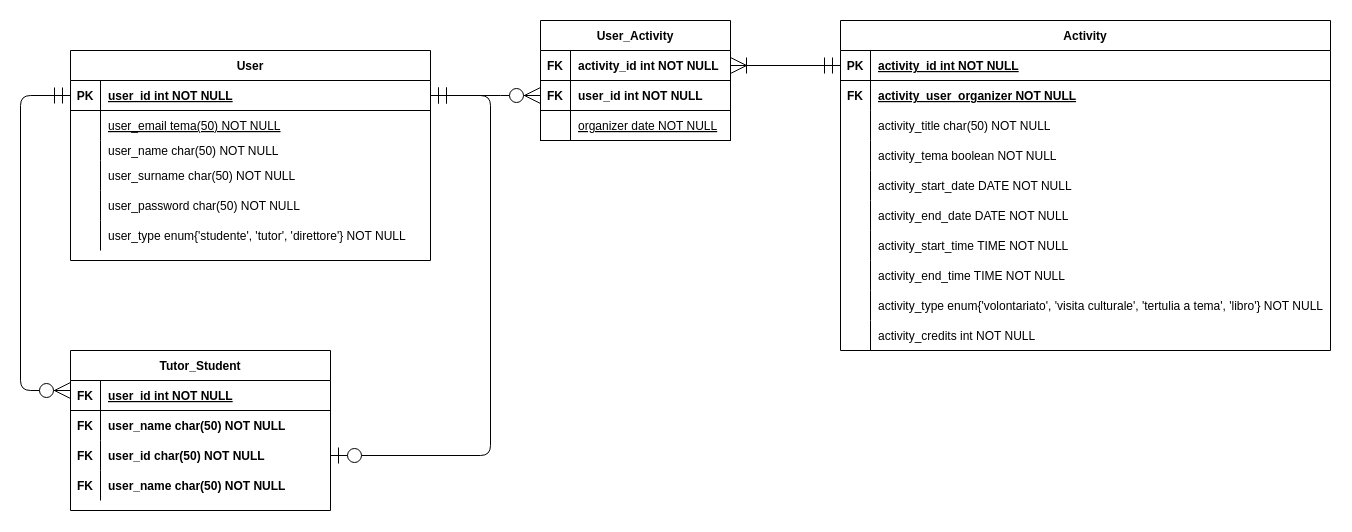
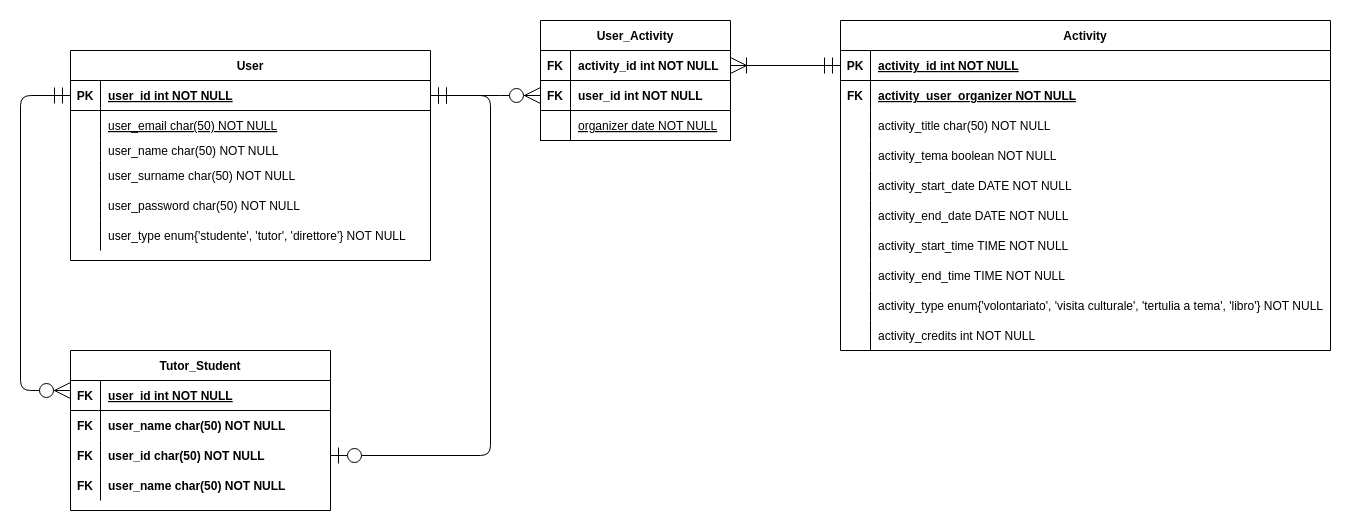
  <mxCell id="0" />
  <mxCell id="1" parent="0" />
  <mxCell id="2" value="Activity" style="shape=table;startSize=30;container=1;collapsible=1;childLayout=tableLayout;fixedRows=1;rowLines=0;fontStyle=1;align=center;resizeLast=1;hachureGap=4;pointerEvents=0;" parent="1" vertex="1"><mxGeometry x="840" y="20" width="490" height="330" as="geometry" /></mxCell>
  <mxCell id="3" value="" style="shape=partialRectangle;collapsible=0;dropTarget=0;pointerEvents=0;fillColor=none;top=0;left=0;bottom=1;right=0;points=[[0,0.5],[1,0.5]];portConstraint=eastwest;fontStyle=0" parent="2" vertex="1"><mxGeometry y="30" width="490" height="30" as="geometry" /></mxCell>
  <mxCell id="4" value="PK" style="shape=partialRectangle;connectable=0;fillColor=none;top=0;left=0;bottom=0;right=0;fontStyle=1;overflow=hidden;" parent="3" vertex="1"><mxGeometry width="30" height="30" as="geometry"><mxRectangle width="30" height="30" as="alternateBounds" /></mxGeometry></mxCell>
  <mxCell id="5" value="activity_id int NOT NULL" style="shape=partialRectangle;connectable=0;fillColor=none;top=0;left=0;bottom=0;right=0;align=left;spacingLeft=6;fontStyle=5;overflow=hidden;" parent="3" vertex="1"><mxGeometry x="30" width="460" height="30" as="geometry"><mxRectangle width="460" height="30" as="alternateBounds" /></mxGeometry></mxCell>
  <mxCell id="6" value="" style="shape=partialRectangle;collapsible=0;dropTarget=0;pointerEvents=0;fillColor=none;top=0;left=0;bottom=0;right=0;points=[[0,0.5],[1,0.5]];portConstraint=eastwest;fontStyle=0" parent="2" vertex="1"><mxGeometry y="60" width="490" height="30" as="geometry" /></mxCell>
  <mxCell id="7" value="FK" style="shape=partialRectangle;connectable=0;fillColor=none;top=0;left=0;bottom=0;right=0;editable=1;overflow=hidden;fontStyle=1" parent="6" vertex="1"><mxGeometry width="30" height="30" as="geometry"><mxRectangle width="30" height="30" as="alternateBounds" /></mxGeometry></mxCell>
  <mxCell id="8" value="activity_user_organizer NOT NULL" style="shape=partialRectangle;connectable=0;fillColor=none;top=0;left=0;bottom=0;right=0;align=left;spacingLeft=6;overflow=hidden;fontStyle=5" parent="6" vertex="1"><mxGeometry x="30" width="460" height="30" as="geometry"><mxRectangle width="460" height="30" as="alternateBounds" /></mxGeometry></mxCell>
  <mxCell id="9" value="" style="shape=partialRectangle;collapsible=0;dropTarget=0;pointerEvents=0;fillColor=none;top=0;left=0;bottom=0;right=0;points=[[0,0.5],[1,0.5]];portConstraint=eastwest;fontStyle=0" parent="2" vertex="1"><mxGeometry y="90" width="490" height="30" as="geometry" /></mxCell>
  <mxCell id="10" value="" style="shape=partialRectangle;connectable=0;fillColor=none;top=0;left=0;bottom=0;right=0;editable=1;overflow=hidden;fontStyle=0" parent="9" vertex="1"><mxGeometry width="30" height="30" as="geometry"><mxRectangle width="30" height="30" as="alternateBounds" /></mxGeometry></mxCell>
  <mxCell id="11" value="activity_title char(50) NOT NULL" style="shape=partialRectangle;connectable=0;fillColor=none;top=0;left=0;bottom=0;right=0;align=left;spacingLeft=6;overflow=hidden;fontStyle=0" parent="9" vertex="1"><mxGeometry x="30" width="460" height="30" as="geometry"><mxRectangle width="460" height="30" as="alternateBounds" /></mxGeometry></mxCell>
  <mxCell id="12" value="" style="shape=partialRectangle;collapsible=0;dropTarget=0;pointerEvents=0;fillColor=none;top=0;left=0;bottom=0;right=0;points=[[0,0.5],[1,0.5]];portConstraint=eastwest;fontStyle=0" parent="2" vertex="1"><mxGeometry y="120" width="490" height="30" as="geometry" /></mxCell>
  <mxCell id="13" value="" style="shape=partialRectangle;connectable=0;fillColor=none;top=0;left=0;bottom=0;right=0;editable=1;overflow=hidden;fontStyle=0" parent="12" vertex="1"><mxGeometry width="30" height="30" as="geometry"><mxRectangle width="30" height="30" as="alternateBounds" /></mxGeometry></mxCell>
  <mxCell id="14" value="activity_tema boolean NOT NULL" style="shape=partialRectangle;connectable=0;fillColor=none;top=0;left=0;bottom=0;right=0;align=left;spacingLeft=6;overflow=hidden;fontStyle=0" parent="12" vertex="1"><mxGeometry x="30" width="460" height="30" as="geometry"><mxRectangle width="460" height="30" as="alternateBounds" /></mxGeometry></mxCell>
  <mxCell id="15" value="" style="shape=partialRectangle;collapsible=0;dropTarget=0;pointerEvents=0;fillColor=none;top=0;left=0;bottom=0;right=0;points=[[0,0.5],[1,0.5]];portConstraint=eastwest;fontStyle=0" parent="2" vertex="1"><mxGeometry y="150" width="490" height="30" as="geometry" /></mxCell>
  <mxCell id="16" value="" style="shape=partialRectangle;connectable=0;fillColor=none;top=0;left=0;bottom=0;right=0;editable=1;overflow=hidden;fontStyle=0" parent="15" vertex="1"><mxGeometry width="30" height="30" as="geometry"><mxRectangle width="30" height="30" as="alternateBounds" /></mxGeometry></mxCell>
  <mxCell id="17" value="activity_start_date DATE NOT NULL" style="shape=partialRectangle;connectable=0;fillColor=none;top=0;left=0;bottom=0;right=0;align=left;spacingLeft=6;overflow=hidden;fontStyle=0" parent="15" vertex="1"><mxGeometry x="30" width="460" height="30" as="geometry"><mxRectangle width="460" height="30" as="alternateBounds" /></mxGeometry></mxCell>
  <mxCell id="18" value="" style="shape=partialRectangle;collapsible=0;dropTarget=0;pointerEvents=0;fillColor=none;top=0;left=0;bottom=0;right=0;points=[[0,0.5],[1,0.5]];portConstraint=eastwest;fontStyle=0" parent="2" vertex="1"><mxGeometry y="180" width="490" height="30" as="geometry" /></mxCell>
  <mxCell id="19" value="" style="shape=partialRectangle;connectable=0;fillColor=none;top=0;left=0;bottom=0;right=0;editable=1;overflow=hidden;fontStyle=0" parent="18" vertex="1"><mxGeometry width="30" height="30" as="geometry"><mxRectangle width="30" height="30" as="alternateBounds" /></mxGeometry></mxCell>
  <mxCell id="20" value="activity_end_date DATE NOT NULL" style="shape=partialRectangle;connectable=0;fillColor=none;top=0;left=0;bottom=0;right=0;align=left;spacingLeft=6;overflow=hidden;fontStyle=0" parent="18" vertex="1"><mxGeometry x="30" width="460" height="30" as="geometry"><mxRectangle width="460" height="30" as="alternateBounds" /></mxGeometry></mxCell>
  <mxCell id="21" value="" style="shape=partialRectangle;collapsible=0;dropTarget=0;pointerEvents=0;fillColor=none;top=0;left=0;bottom=0;right=0;points=[[0,0.5],[1,0.5]];portConstraint=eastwest;fontStyle=0" parent="2" vertex="1"><mxGeometry y="210" width="490" height="30" as="geometry" /></mxCell>
  <mxCell id="22" value="" style="shape=partialRectangle;connectable=0;fillColor=none;top=0;left=0;bottom=0;right=0;editable=1;overflow=hidden;fontStyle=0" parent="21" vertex="1"><mxGeometry width="30" height="30" as="geometry"><mxRectangle width="30" height="30" as="alternateBounds" /></mxGeometry></mxCell>
  <mxCell id="23" value="activity_start_time TIME NOT NULL" style="shape=partialRectangle;connectable=0;fillColor=none;top=0;left=0;bottom=0;right=0;align=left;spacingLeft=6;overflow=hidden;fontStyle=0" parent="21" vertex="1"><mxGeometry x="30" width="460" height="30" as="geometry"><mxRectangle width="460" height="30" as="alternateBounds" /></mxGeometry></mxCell>
  <mxCell id="24" value="" style="shape=partialRectangle;collapsible=0;dropTarget=0;pointerEvents=0;fillColor=none;top=0;left=0;bottom=0;right=0;points=[[0,0.5],[1,0.5]];portConstraint=eastwest;fontStyle=0" parent="2" vertex="1"><mxGeometry y="240" width="490" height="30" as="geometry" /></mxCell>
  <mxCell id="25" value="" style="shape=partialRectangle;connectable=0;fillColor=none;top=0;left=0;bottom=0;right=0;editable=1;overflow=hidden;fontStyle=0" parent="24" vertex="1"><mxGeometry width="30" height="30" as="geometry"><mxRectangle width="30" height="30" as="alternateBounds" /></mxGeometry></mxCell>
  <mxCell id="26" value="activity_end_time TIME NOT NULL" style="shape=partialRectangle;connectable=0;fillColor=none;top=0;left=0;bottom=0;right=0;align=left;spacingLeft=6;overflow=hidden;fontStyle=0" parent="24" vertex="1"><mxGeometry x="30" width="460" height="30" as="geometry"><mxRectangle width="460" height="30" as="alternateBounds" /></mxGeometry></mxCell>
  <mxCell id="27" value="" style="shape=partialRectangle;collapsible=0;dropTarget=0;pointerEvents=0;fillColor=none;top=0;left=0;bottom=0;right=0;points=[[0,0.5],[1,0.5]];portConstraint=eastwest;fontStyle=0" parent="2" vertex="1"><mxGeometry y="270" width="490" height="30" as="geometry" /></mxCell>
  <mxCell id="28" value="" style="shape=partialRectangle;connectable=0;fillColor=none;top=0;left=0;bottom=0;right=0;editable=1;overflow=hidden;fontStyle=0" parent="27" vertex="1"><mxGeometry width="30" height="30" as="geometry"><mxRectangle width="30" height="30" as="alternateBounds" /></mxGeometry></mxCell>
  <mxCell id="29" value="activity_type enum{'volontariato', 'visita culturale', 'tertulia a tema', 'libro'} NOT NULL" style="shape=partialRectangle;connectable=0;fillColor=none;top=0;left=0;bottom=0;right=0;align=left;spacingLeft=6;overflow=hidden;fontStyle=0" parent="27" vertex="1"><mxGeometry x="30" width="460" height="30" as="geometry"><mxRectangle width="460" height="30" as="alternateBounds" /></mxGeometry></mxCell>
  <mxCell id="30" value="" style="shape=partialRectangle;collapsible=0;dropTarget=0;pointerEvents=0;fillColor=none;top=0;left=0;bottom=0;right=0;points=[[0,0.5],[1,0.5]];portConstraint=eastwest;fontStyle=0" parent="2" vertex="1"><mxGeometry y="300" width="490" height="30" as="geometry" /></mxCell>
  <mxCell id="31" value="" style="shape=partialRectangle;connectable=0;fillColor=none;top=0;left=0;bottom=0;right=0;editable=1;overflow=hidden;fontStyle=0" parent="30" vertex="1"><mxGeometry width="30" height="30" as="geometry"><mxRectangle width="30" height="30" as="alternateBounds" /></mxGeometry></mxCell>
  <mxCell id="32" value="activity_credits int NOT NULL" style="shape=partialRectangle;connectable=0;fillColor=none;top=0;left=0;bottom=0;right=0;align=left;spacingLeft=6;overflow=hidden;fontStyle=0" parent="30" vertex="1"><mxGeometry x="30" width="460" height="30" as="geometry"><mxRectangle width="460" height="30" as="alternateBounds" /></mxGeometry></mxCell>
  <mxCell id="33" value="Tutor_Student" style="shape=table;startSize=30;container=1;collapsible=1;childLayout=tableLayout;fixedRows=1;rowLines=0;fontStyle=1;align=center;resizeLast=1;hachureGap=4;pointerEvents=0;fillColor=none;" parent="1" vertex="1"><mxGeometry x="70" y="350" width="260" height="160" as="geometry" /></mxCell>
  <mxCell id="34" value="" style="shape=partialRectangle;collapsible=0;dropTarget=0;pointerEvents=0;fillColor=none;top=0;left=0;bottom=1;right=0;points=[[0,0.5],[1,0.5]];portConstraint=eastwest;" parent="33" vertex="1"><mxGeometry y="30" width="260" height="30" as="geometry" /></mxCell>
  <mxCell id="35" value="FK" style="shape=partialRectangle;connectable=0;fillColor=none;top=0;left=0;bottom=0;right=0;fontStyle=1;overflow=hidden;" parent="34" vertex="1"><mxGeometry width="30" height="30" as="geometry"><mxRectangle width="30" height="30" as="alternateBounds" /></mxGeometry></mxCell>
  <mxCell id="36" value="user_id int NOT NULL" style="shape=partialRectangle;connectable=0;fillColor=none;top=0;left=0;bottom=0;right=0;align=left;spacingLeft=6;fontStyle=5;overflow=hidden;" parent="34" vertex="1"><mxGeometry x="30" width="230" height="30" as="geometry"><mxRectangle width="230" height="30" as="alternateBounds" /></mxGeometry></mxCell>
  <mxCell id="37" value="" style="shape=partialRectangle;collapsible=0;dropTarget=0;pointerEvents=0;fillColor=none;top=0;left=0;bottom=0;right=0;points=[[0,0.5],[1,0.5]];portConstraint=eastwest;" parent="33" vertex="1"><mxGeometry y="60" width="260" height="30" as="geometry" /></mxCell>
  <mxCell id="38" value="FK" style="shape=partialRectangle;connectable=0;fillColor=none;top=0;left=0;bottom=0;right=0;editable=1;overflow=hidden;fontStyle=1" parent="37" vertex="1"><mxGeometry width="30" height="30" as="geometry"><mxRectangle width="30" height="30" as="alternateBounds" /></mxGeometry></mxCell>
  <mxCell id="39" value="user_name char(50) NOT NULL" style="shape=partialRectangle;connectable=0;fillColor=none;top=0;left=0;bottom=0;right=0;align=left;spacingLeft=6;overflow=hidden;fontStyle=1" parent="37" vertex="1"><mxGeometry x="30" width="230" height="30" as="geometry"><mxRectangle width="230" height="30" as="alternateBounds" /></mxGeometry></mxCell>
  <mxCell id="40" value="" style="shape=partialRectangle;collapsible=0;dropTarget=0;pointerEvents=0;fillColor=none;top=0;left=0;bottom=0;right=0;points=[[0,0.5],[1,0.5]];portConstraint=eastwest;" parent="33" vertex="1"><mxGeometry y="90" width="260" height="30" as="geometry" /></mxCell>
  <mxCell id="41" value="FK" style="shape=partialRectangle;connectable=0;fillColor=none;top=0;left=0;bottom=0;right=0;editable=1;overflow=hidden;fontStyle=1" parent="40" vertex="1"><mxGeometry width="30" height="30" as="geometry"><mxRectangle width="30" height="30" as="alternateBounds" /></mxGeometry></mxCell>
  <mxCell id="42" value="user_id char(50) NOT NULL" style="shape=partialRectangle;connectable=0;fillColor=none;top=0;left=0;bottom=0;right=0;align=left;spacingLeft=6;overflow=hidden;fontStyle=1" parent="40" vertex="1"><mxGeometry x="30" width="230" height="30" as="geometry"><mxRectangle width="230" height="30" as="alternateBounds" /></mxGeometry></mxCell>
  <mxCell id="43" value="" style="shape=partialRectangle;collapsible=0;dropTarget=0;pointerEvents=0;fillColor=none;top=0;left=0;bottom=0;right=0;points=[[0,0.5],[1,0.5]];portConstraint=eastwest;" parent="33" vertex="1"><mxGeometry y="120" width="260" height="30" as="geometry" /></mxCell>
  <mxCell id="44" value="FK" style="shape=partialRectangle;connectable=0;fillColor=none;top=0;left=0;bottom=0;right=0;editable=1;overflow=hidden;fontStyle=1" parent="43" vertex="1"><mxGeometry width="30" height="30" as="geometry"><mxRectangle width="30" height="30" as="alternateBounds" /></mxGeometry></mxCell>
  <mxCell id="45" value="user_name char(50) NOT NULL" style="shape=partialRectangle;connectable=0;fillColor=none;top=0;left=0;bottom=0;right=0;align=left;spacingLeft=6;overflow=hidden;fontStyle=1" parent="43" vertex="1"><mxGeometry x="30" width="230" height="30" as="geometry"><mxRectangle width="230" height="30" as="alternateBounds" /></mxGeometry></mxCell>
  <mxCell id="46" value="User" style="shape=table;startSize=30;container=1;collapsible=1;childLayout=tableLayout;fixedRows=1;rowLines=0;fontStyle=1;align=center;resizeLast=1;" parent="1" vertex="1"><mxGeometry x="70" y="50" width="360" height="210" as="geometry" /></mxCell>
  <mxCell id="47" value="" style="shape=partialRectangle;collapsible=0;dropTarget=0;pointerEvents=0;fillColor=none;points=[[0,0.5],[1,0.5]];portConstraint=eastwest;top=0;left=0;right=0;bottom=1;" parent="46" vertex="1"><mxGeometry y="30" width="360" height="30" as="geometry" /></mxCell>
  <mxCell id="48" value="PK" style="shape=partialRectangle;overflow=hidden;connectable=0;fillColor=none;top=0;left=0;bottom=0;right=0;fontStyle=1;" parent="47" vertex="1"><mxGeometry width="30" height="30" as="geometry"><mxRectangle width="30" height="30" as="alternateBounds" /></mxGeometry></mxCell>
  <mxCell id="49" value="user_id int NOT NULL " style="shape=partialRectangle;overflow=hidden;connectable=0;fillColor=none;top=0;left=0;bottom=0;right=0;align=left;spacingLeft=6;fontStyle=5;" parent="47" vertex="1"><mxGeometry x="30" width="330" height="30" as="geometry"><mxRectangle width="330" height="30" as="alternateBounds" /></mxGeometry></mxCell>
  <mxCell id="50" value="" style="shape=partialRectangle;collapsible=0;dropTarget=0;pointerEvents=0;fillColor=none;points=[[0,0.5],[1,0.5]];portConstraint=eastwest;top=0;left=0;right=0;bottom=0;" parent="46" vertex="1"><mxGeometry y="60" width="360" height="30" as="geometry" /></mxCell>
  <mxCell id="51" value="" style="shape=partialRectangle;overflow=hidden;connectable=0;fillColor=none;top=0;left=0;bottom=0;right=0;fontStyle=1" parent="50" vertex="1"><mxGeometry width="30" height="30" as="geometry"><mxRectangle width="30" height="30" as="alternateBounds" /></mxGeometry></mxCell>
- <mxCell id="52" value="user_email tema(50) NOT NULL" style="shape=partialRectangle;overflow=hidden;connectable=0;fillColor=none;top=0;left=0;bottom=0;right=0;align=left;spacingLeft=6;fontStyle=4" parent="50" vertex="1"><mxGeometry x="30" width="330" height="30" as="geometry"><mxRectangle width="330" height="30" as="alternateBounds" /></mxGeometry></mxCell>
+ <mxCell id="52" value="user_email char(50) NOT NULL" style="shape=partialRectangle;overflow=hidden;connectable=0;fillColor=none;top=0;left=0;bottom=0;right=0;align=left;spacingLeft=6;fontStyle=4" parent="50" vertex="1"><mxGeometry x="30" width="330" height="30" as="geometry"><mxRectangle width="330" height="30" as="alternateBounds" /></mxGeometry></mxCell>
  <mxCell id="53" value="" style="shape=partialRectangle;collapsible=0;dropTarget=0;pointerEvents=0;fillColor=none;points=[[0,0.5],[1,0.5]];portConstraint=eastwest;top=0;left=0;right=0;bottom=0;" parent="46" vertex="1"><mxGeometry y="90" width="360" height="20" as="geometry" /></mxCell>
  <mxCell id="54" value="" style="shape=partialRectangle;overflow=hidden;connectable=0;fillColor=none;top=0;left=0;bottom=0;right=0;" parent="53" vertex="1"><mxGeometry width="30" height="20" as="geometry"><mxRectangle width="30" height="20" as="alternateBounds" /></mxGeometry></mxCell>
  <mxCell id="55" value="user_name char(50) NOT NULL" style="shape=partialRectangle;overflow=hidden;connectable=0;fillColor=none;top=0;left=0;bottom=0;right=0;align=left;spacingLeft=6;" parent="53" vertex="1"><mxGeometry x="30" width="330" height="20" as="geometry"><mxRectangle width="330" height="20" as="alternateBounds" /></mxGeometry></mxCell>
  <mxCell id="56" value="" style="shape=partialRectangle;collapsible=0;dropTarget=0;pointerEvents=0;fillColor=none;points=[[0,0.5],[1,0.5]];portConstraint=eastwest;top=0;left=0;right=0;bottom=0;" parent="46" vertex="1"><mxGeometry y="110" width="360" height="30" as="geometry" /></mxCell>
  <mxCell id="57" value="" style="shape=partialRectangle;overflow=hidden;connectable=0;fillColor=none;top=0;left=0;bottom=0;right=0;" parent="56" vertex="1"><mxGeometry width="30" height="30" as="geometry"><mxRectangle width="30" height="30" as="alternateBounds" /></mxGeometry></mxCell>
  <mxCell id="58" value="user_surname char(50) NOT NULL" style="shape=partialRectangle;overflow=hidden;connectable=0;fillColor=none;top=0;left=0;bottom=0;right=0;align=left;spacingLeft=6;" parent="56" vertex="1"><mxGeometry x="30" width="330" height="30" as="geometry"><mxRectangle width="330" height="30" as="alternateBounds" /></mxGeometry></mxCell>
  <mxCell id="59" value="" style="shape=partialRectangle;collapsible=0;dropTarget=0;pointerEvents=0;fillColor=none;points=[[0,0.5],[1,0.5]];portConstraint=eastwest;top=0;left=0;right=0;bottom=0;" parent="46" vertex="1"><mxGeometry y="140" width="360" height="30" as="geometry" /></mxCell>
  <mxCell id="60" value="" style="shape=partialRectangle;overflow=hidden;connectable=0;fillColor=none;top=0;left=0;bottom=0;right=0;" parent="59" vertex="1"><mxGeometry width="30" height="30" as="geometry"><mxRectangle width="30" height="30" as="alternateBounds" /></mxGeometry></mxCell>
  <mxCell id="61" value="user_password char(50) NOT NULL" style="shape=partialRectangle;overflow=hidden;connectable=0;fillColor=none;top=0;left=0;bottom=0;right=0;align=left;spacingLeft=6;" parent="59" vertex="1"><mxGeometry x="30" width="330" height="30" as="geometry"><mxRectangle width="330" height="30" as="alternateBounds" /></mxGeometry></mxCell>
  <mxCell id="62" value="" style="shape=partialRectangle;collapsible=0;dropTarget=0;pointerEvents=0;fillColor=none;points=[[0,0.5],[1,0.5]];portConstraint=eastwest;top=0;left=0;right=0;bottom=0;" parent="46" vertex="1"><mxGeometry y="170" width="360" height="30" as="geometry" /></mxCell>
  <mxCell id="63" value="" style="shape=partialRectangle;overflow=hidden;connectable=0;fillColor=none;top=0;left=0;bottom=0;right=0;" parent="62" vertex="1"><mxGeometry width="30" height="30" as="geometry"><mxRectangle width="30" height="30" as="alternateBounds" /></mxGeometry></mxCell>
  <mxCell id="64" value="user_type enum{'studente', 'tutor', 'direttore'} NOT NULL" style="shape=partialRectangle;overflow=hidden;connectable=0;fillColor=none;top=0;left=0;bottom=0;right=0;align=left;spacingLeft=6;" parent="62" vertex="1"><mxGeometry x="30" width="330" height="30" as="geometry"><mxRectangle width="330" height="30" as="alternateBounds" /></mxGeometry></mxCell>
  <mxCell id="65" value="User_Activity" style="shape=table;startSize=30;container=1;collapsible=1;childLayout=tableLayout;fixedRows=1;rowLines=0;fontStyle=1;align=center;resizeLast=1;hachureGap=4;pointerEvents=0;fillColor=none;" parent="1" vertex="1"><mxGeometry x="540" y="20" width="190" height="120" as="geometry" /></mxCell>
  <mxCell id="66" value="" style="shape=partialRectangle;collapsible=0;dropTarget=0;pointerEvents=0;fillColor=none;top=0;left=0;bottom=1;right=0;points=[[0,0.5],[1,0.5]];portConstraint=eastwest;" parent="65" vertex="1"><mxGeometry y="30" width="190" height="30" as="geometry" /></mxCell>
  <mxCell id="67" value="FK" style="shape=partialRectangle;connectable=0;fillColor=none;top=0;left=0;bottom=0;right=0;fontStyle=1;overflow=hidden;" parent="66" vertex="1"><mxGeometry width="30" height="30" as="geometry"><mxRectangle width="30" height="30" as="alternateBounds" /></mxGeometry></mxCell>
  <mxCell id="68" value="activity_id int NOT NULL" style="shape=partialRectangle;connectable=0;fillColor=none;top=0;left=0;bottom=0;right=0;align=left;spacingLeft=6;fontStyle=1;overflow=hidden;" parent="66" vertex="1"><mxGeometry x="30" width="160" height="30" as="geometry"><mxRectangle width="160" height="30" as="alternateBounds" /></mxGeometry></mxCell>
  <mxCell id="69" value="" style="shape=partialRectangle;collapsible=0;dropTarget=0;pointerEvents=0;fillColor=none;top=0;left=0;bottom=1;right=0;points=[[0,0.5],[1,0.5]];portConstraint=eastwest;" parent="65" vertex="1"><mxGeometry y="60" width="190" height="30" as="geometry" /></mxCell>
  <mxCell id="70" value="FK" style="shape=partialRectangle;connectable=0;fillColor=none;top=0;left=0;bottom=0;right=0;fontStyle=1;overflow=hidden;" parent="69" vertex="1"><mxGeometry width="30" height="30" as="geometry"><mxRectangle width="30" height="30" as="alternateBounds" /></mxGeometry></mxCell>
  <mxCell id="71" value="user_id int NOT NULL" style="shape=partialRectangle;connectable=0;fillColor=none;top=0;left=0;bottom=0;right=0;align=left;spacingLeft=6;fontStyle=1;overflow=hidden;" parent="69" vertex="1"><mxGeometry x="30" width="160" height="30" as="geometry"><mxRectangle width="160" height="30" as="alternateBounds" /></mxGeometry></mxCell>
  <mxCell id="72" value="" style="shape=partialRectangle;collapsible=0;dropTarget=0;pointerEvents=0;fillColor=none;top=0;left=0;bottom=1;right=0;points=[[0,0.5],[1,0.5]];portConstraint=eastwest;" parent="65" vertex="1"><mxGeometry y="90" width="190" height="30" as="geometry" /></mxCell>
  <mxCell id="73" value="" style="shape=partialRectangle;connectable=0;fillColor=none;top=0;left=0;bottom=0;right=0;fontStyle=1;overflow=hidden;" parent="72" vertex="1"><mxGeometry width="30" height="30" as="geometry"><mxRectangle width="30" height="30" as="alternateBounds" /></mxGeometry></mxCell>
  <mxCell id="74" value="organizer date NOT NULL" style="shape=partialRectangle;connectable=0;fillColor=none;top=0;left=0;bottom=0;right=0;align=left;spacingLeft=6;fontStyle=4;overflow=hidden;" parent="72" vertex="1"><mxGeometry x="30" width="160" height="30" as="geometry"><mxRectangle width="160" height="30" as="alternateBounds" /></mxGeometry></mxCell>
  <mxCell id="75" value="" style="fontSize=12;html=1;endArrow=ERoneToMany;startArrow=ERmandOne;startSize=14;endSize=14;sourcePerimeterSpacing=8;targetPerimeterSpacing=8;entryX=1;entryY=0.5;entryDx=0;entryDy=0;exitX=0;exitY=0.5;exitDx=0;exitDy=0;" parent="1" source="3" target="66" edge="1"><mxGeometry width="100" height="100" relative="1" as="geometry"><mxPoint x="830" y="50" as="sourcePoint" /><mxPoint x="750" y="205" as="targetPoint" /></mxGeometry></mxCell>
  <mxCell id="76" value="" style="edgeStyle=entityRelationEdgeStyle;fontSize=12;html=1;endArrow=ERzeroToMany;startArrow=ERmandOne;startSize=14;endSize=14;sourcePerimeterSpacing=8;targetPerimeterSpacing=8;entryX=0;entryY=0.5;entryDx=0;entryDy=0;" parent="1" target="69" edge="1"><mxGeometry width="100" height="100" relative="1" as="geometry"><mxPoint x="430" y="95" as="sourcePoint" /><mxPoint x="530" y="-5" as="targetPoint" /></mxGeometry></mxCell>
  <mxCell id="77" value="" style="edgeStyle=elbowEdgeStyle;fontSize=12;html=1;endArrow=ERzeroToOne;startArrow=ERmandOne;startSize=14;endSize=14;sourcePerimeterSpacing=8;targetPerimeterSpacing=8;entryX=1;entryY=0.5;entryDx=0;entryDy=0;exitX=1;exitY=0.5;exitDx=0;exitDy=0;" parent="1" source="47" target="40" edge="1"><mxGeometry width="100" height="100" relative="1" as="geometry"><mxPoint x="500" y="190" as="sourcePoint" /><mxPoint x="590" y="390" as="targetPoint" /><Array as="points"><mxPoint x="490" y="310" /></Array></mxGeometry></mxCell>
  <mxCell id="78" value="" style="edgeStyle=elbowEdgeStyle;fontSize=12;html=1;endArrow=ERzeroToMany;startArrow=ERmandOne;startSize=14;endSize=14;sourcePerimeterSpacing=8;targetPerimeterSpacing=8;exitX=0;exitY=0.5;exitDx=0;exitDy=0;" edge="1" parent="1" source="47"><mxGeometry width="100" height="100" relative="1" as="geometry"><mxPoint x="-30" y="500" as="sourcePoint" /><mxPoint x="70" y="390" as="targetPoint" /><Array as="points"><mxPoint x="20" y="250" /><mxPoint x="30" y="248" /></Array></mxGeometry></mxCell>
